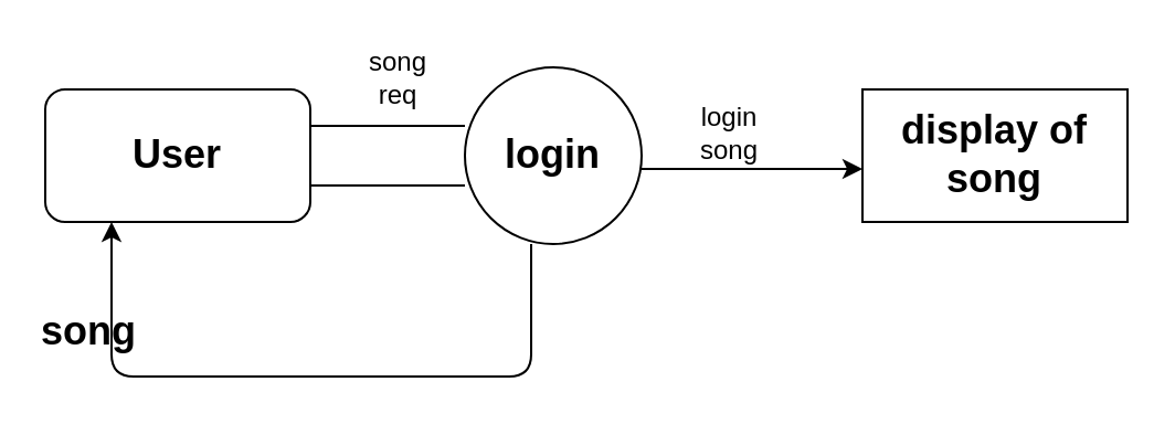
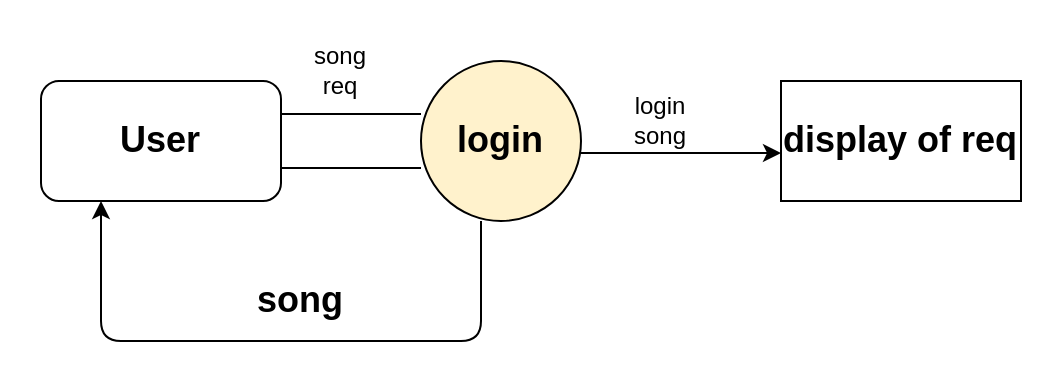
  <mxCell id="0" />
  <mxCell id="1" parent="0" />
  <mxCell id="2" value="&lt;font style=&quot;font-size: 18px&quot;&gt;&lt;b&gt;User&lt;/b&gt;&lt;/font&gt;" style="whiteSpace=wrap;html=1;rounded=1;" vertex="1" parent="1"><mxGeometry x="20" y="40" width="120" height="60" as="geometry" /></mxCell>
  <mxCell id="3" value="" style="shape=link;html=1;width=27;exitX=1;exitY=0.5;exitDx=0;exitDy=0;" edge="1" parent="1" source="2" target="4"><mxGeometry width="100" relative="1" as="geometry"><mxPoint x="150" y="69.5" as="sourcePoint" /><mxPoint x="220" y="70" as="targetPoint" /></mxGeometry></mxCell>
- <mxCell id="4" value="&lt;font style=&quot;font-size: 18px&quot;&gt;&lt;b&gt;login&lt;/b&gt;&lt;/font&gt;" style="ellipse;whiteSpace=wrap;html=1;aspect=fixed;" vertex="1" parent="1"><mxGeometry x="210" y="30" width="80" height="80" as="geometry" /></mxCell>
+ <mxCell id="4" value="&lt;font style=&quot;font-size: 18px&quot;&gt;&lt;b&gt;login&lt;/b&gt;&lt;/font&gt;" style="ellipse;whiteSpace=wrap;html=1;aspect=fixed;fillColor=#fff2cc;" vertex="1" parent="1"><mxGeometry x="210" y="30" width="80" height="80" as="geometry" /></mxCell>
  <mxCell id="5" value="" style="endArrow=classic;html=1;" edge="1" parent="1"><mxGeometry width="50" height="50" relative="1" as="geometry"><mxPoint x="290" y="76" as="sourcePoint" /><mxPoint x="390" y="76" as="targetPoint" /></mxGeometry></mxCell>
  <mxCell id="6" value="login song" style="text;html=1;strokeColor=none;fillColor=none;align=center;verticalAlign=middle;whiteSpace=wrap;rounded=0;" vertex="1" parent="1"><mxGeometry x="310" y="50" width="40" height="20" as="geometry" /></mxCell>
- <mxCell id="7" value="&lt;font style=&quot;font-size: 18px&quot;&gt;&lt;b&gt;display of song&lt;br&gt;&lt;/b&gt;&lt;/font&gt;" style="rounded=0;whiteSpace=wrap;html=1;" vertex="1" parent="1"><mxGeometry x="390" y="40" width="120" height="60" as="geometry" /></mxCell>
- <mxCell id="8" value="&lt;div&gt;song&lt;/div&gt;&lt;div&gt;req&lt;br&gt;&lt;/div&gt;" style="text;html=1;strokeColor=none;fillColor=none;align=center;verticalAlign=middle;whiteSpace=wrap;rounded=0;" vertex="1" parent="1"><mxGeometry x="160" y="20" width="40" height="30" as="geometry" /></mxCell>
+ <mxCell id="7" value="&lt;font style=&quot;font-size: 18px&quot;&gt;&lt;b&gt;display of req&lt;br&gt;&lt;/b&gt;&lt;/font&gt;" style="rounded=0;whiteSpace=wrap;html=1;" vertex="1" parent="1"><mxGeometry x="390" y="40" width="120" height="60" as="geometry" /></mxCell>
+ <mxCell id="8" value="&lt;div&gt;song&lt;/div&gt;&lt;div&gt;req&lt;br&gt;&lt;/div&gt;" style="text;html=1;strokeColor=none;fillColor=none;align=center;verticalAlign=middle;whiteSpace=wrap;rounded=0;" vertex="1" parent="1"><mxGeometry x="150" y="20" width="40" height="30" as="geometry" /></mxCell>
  <mxCell id="9" value="" style="endArrow=classic;html=1;entryX=0.25;entryY=1;entryDx=0;entryDy=0;" edge="1" parent="1" target="2"><mxGeometry width="50" height="50" relative="1" as="geometry"><mxPoint x="240" y="110" as="sourcePoint" /><mxPoint x="70" y="150" as="targetPoint" /><Array as="points"><mxPoint x="240" y="170" /><mxPoint x="160" y="170" /><mxPoint x="50" y="170" /></Array></mxGeometry></mxCell>
- <mxCell id="10" value="&lt;font style=&quot;font-size: 18px&quot;&gt;&lt;b&gt;song&lt;/b&gt;&lt;/font&gt;" style="text;html=1;strokeColor=none;fillColor=none;align=center;verticalAlign=middle;whiteSpace=wrap;rounded=0;" vertex="1" parent="1"><mxGeometry x="20" y="140" width="40" height="20" as="geometry" /></mxCell>
+ <mxCell id="10" value="&lt;font style=&quot;font-size: 18px&quot;&gt;&lt;b&gt;song&lt;/b&gt;&lt;/font&gt;" style="text;html=1;strokeColor=none;fillColor=none;align=center;verticalAlign=middle;whiteSpace=wrap;rounded=0;" vertex="1" parent="1"><mxGeometry x="130" y="140" width="40" height="20" as="geometry" /></mxCell>
